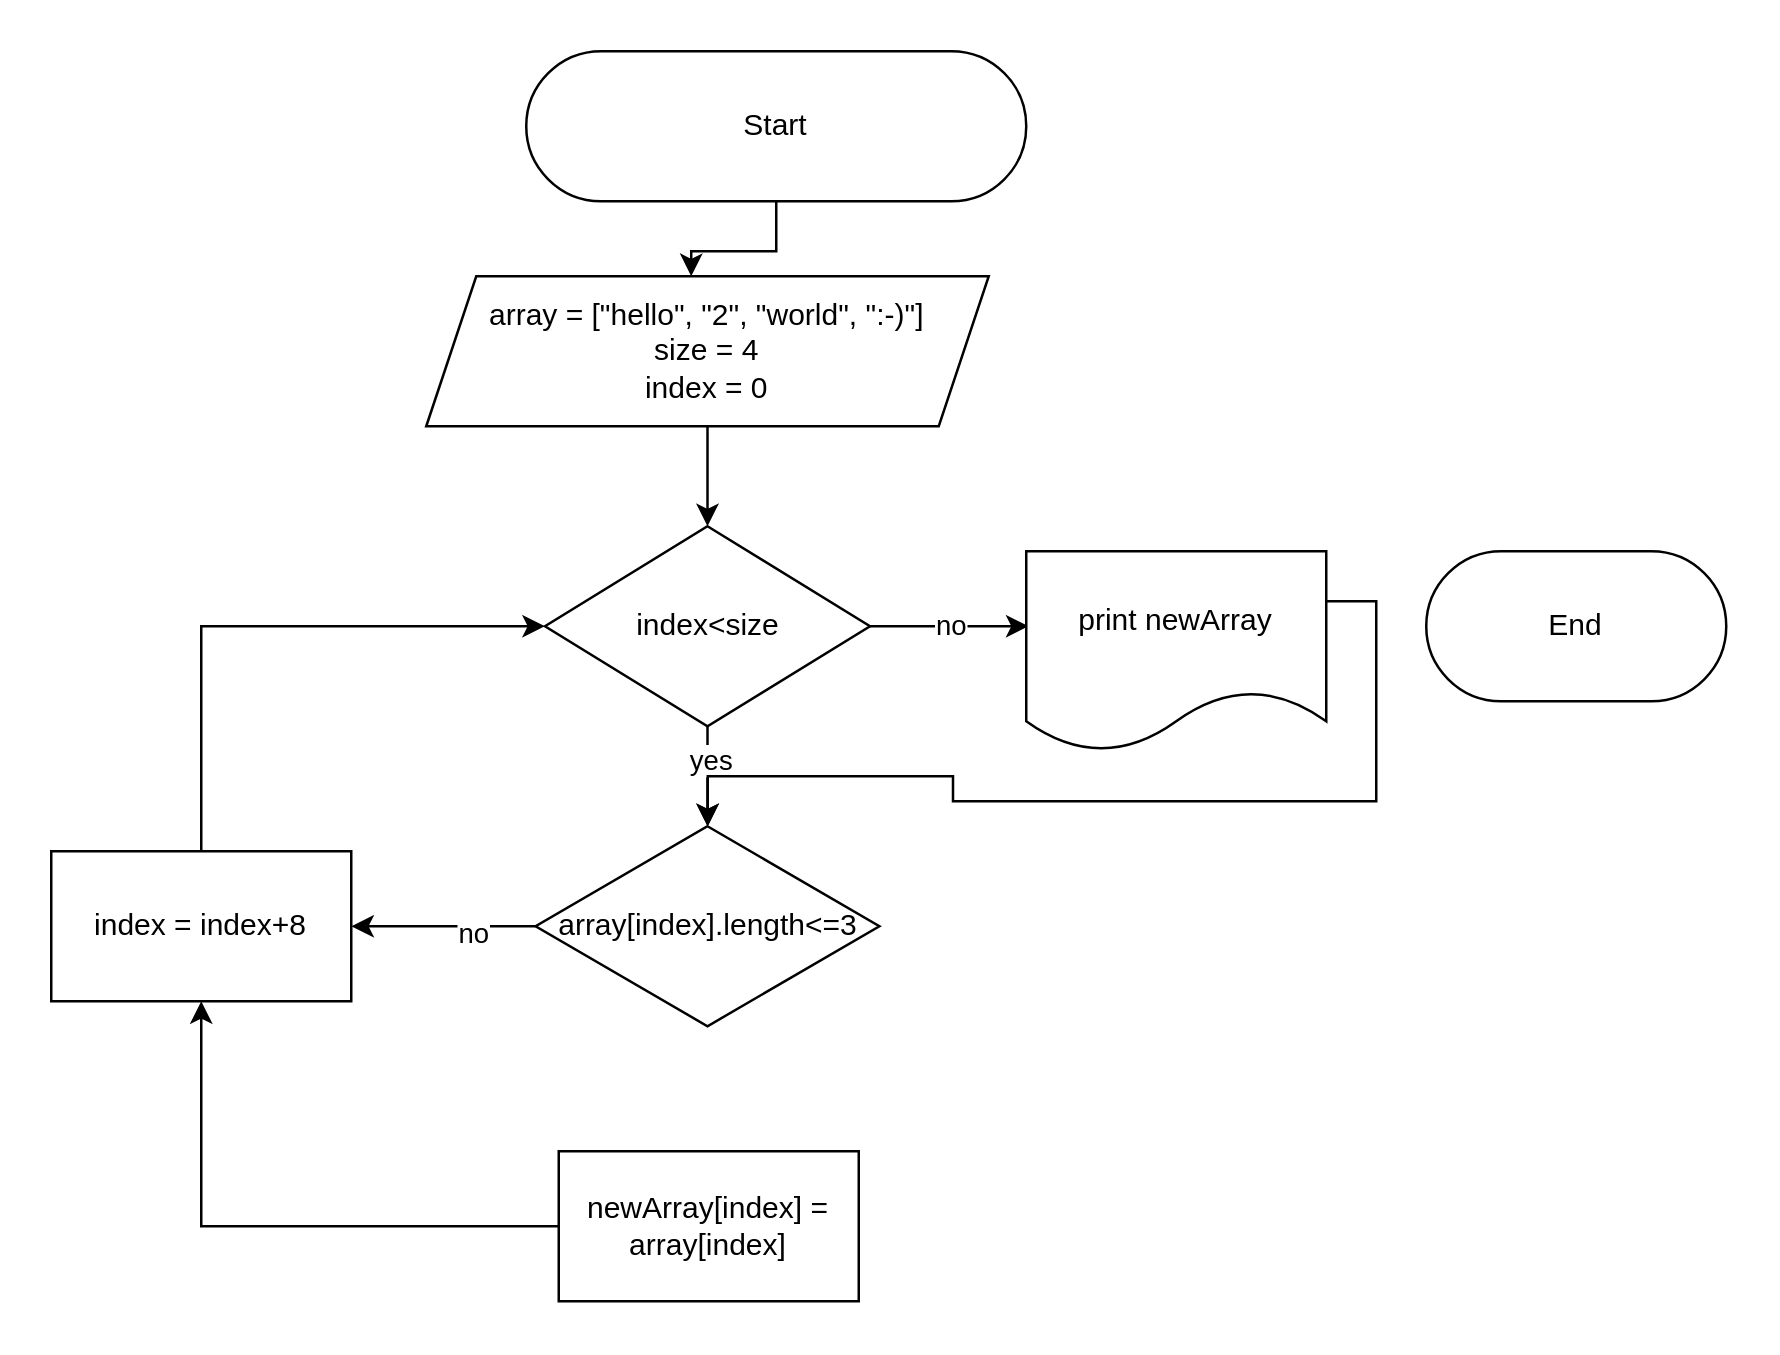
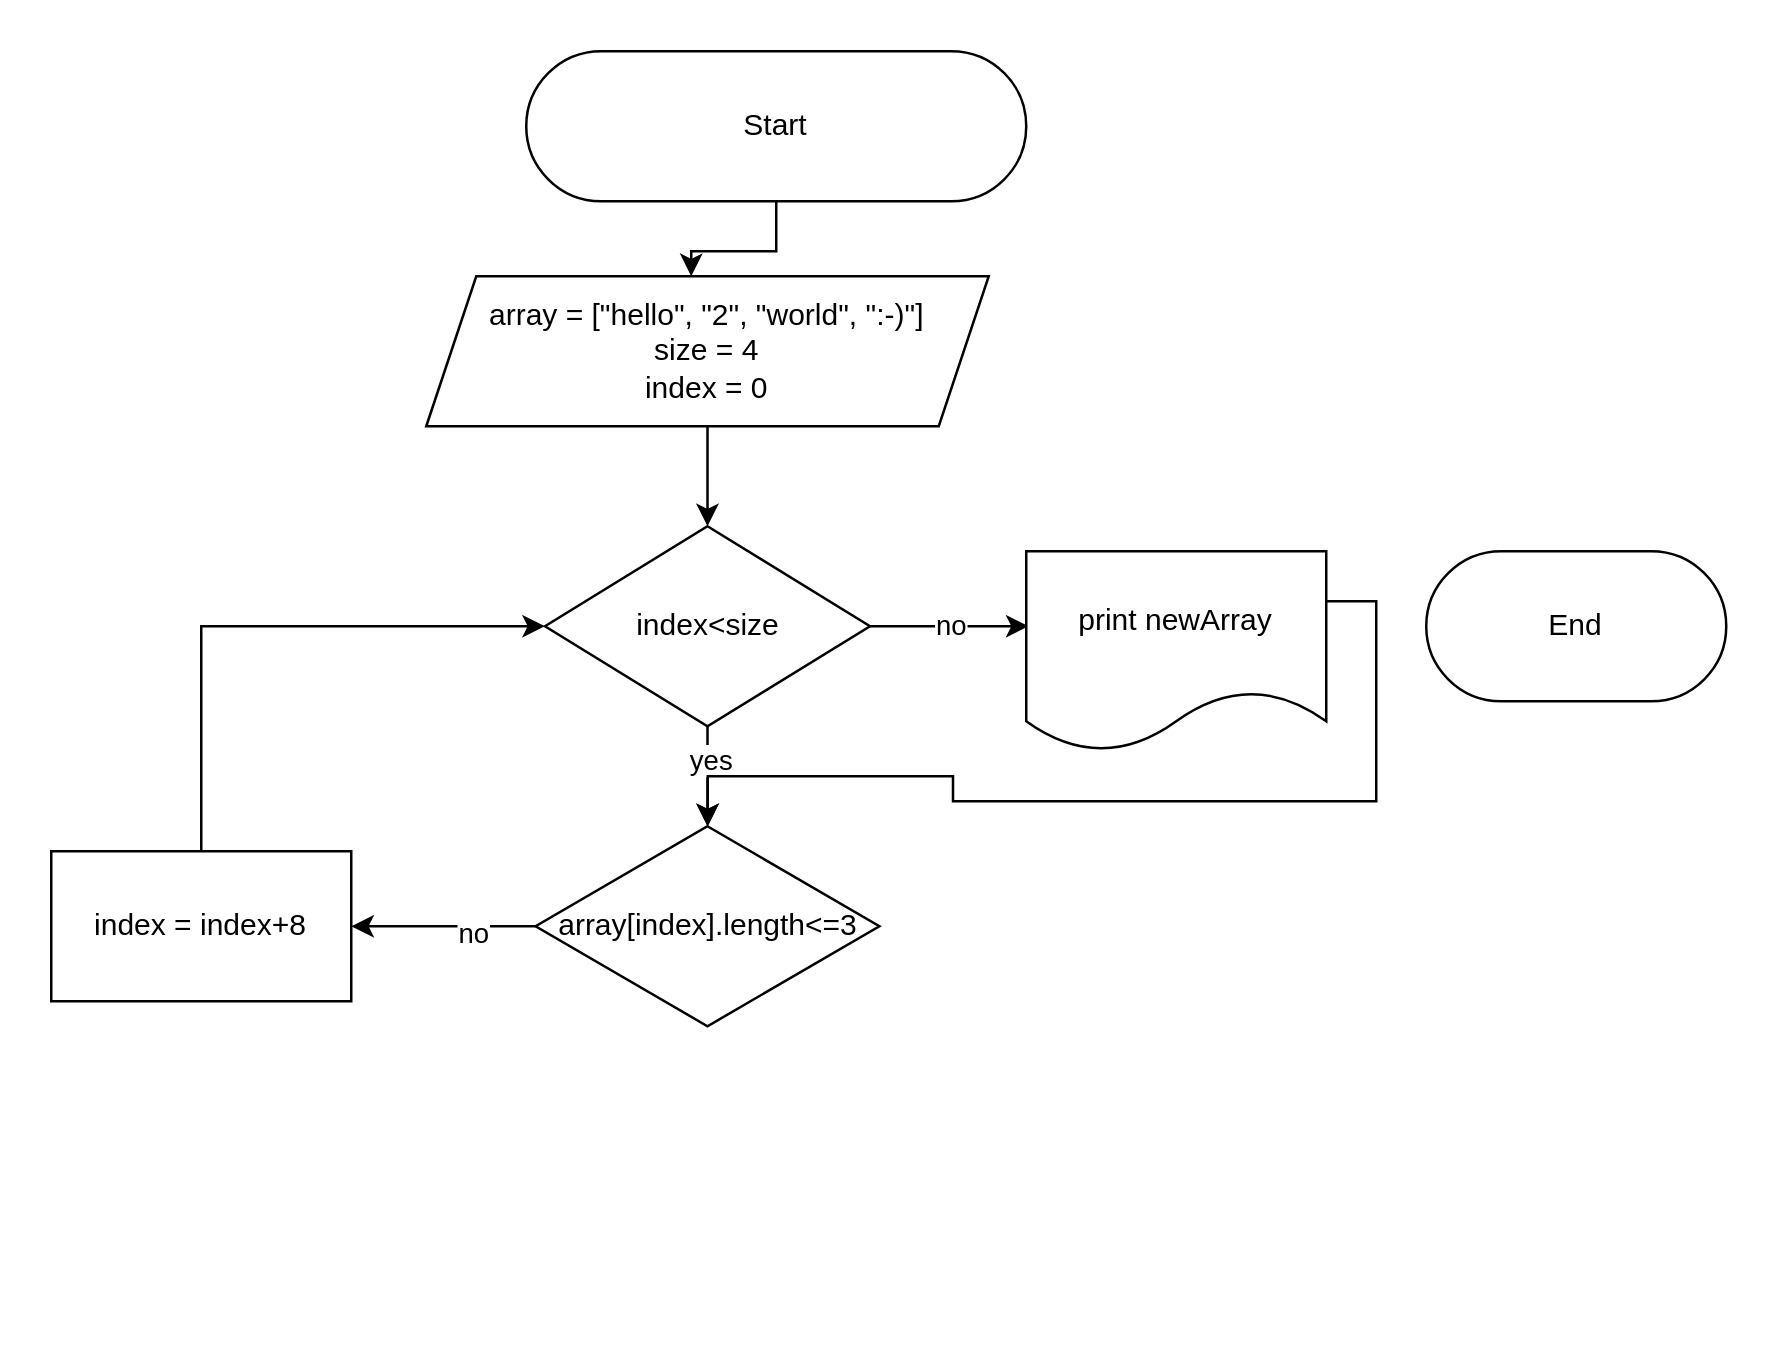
  <mxCell id="0" />
  <mxCell id="1" parent="0" />
  <mxCell id="2" style="edgeStyle=orthogonalEdgeStyle;rounded=0;orthogonalLoop=1;jettySize=auto;html=1;exitX=0.5;exitY=1;exitDx=0;exitDy=0;entryX=0.471;entryY=0;entryDx=0;entryDy=0;entryPerimeter=0;" edge="1" parent="1" source="3" target="5"><mxGeometry relative="1" as="geometry" /></mxCell>
  <mxCell id="3" value="Start" style="rounded=1;whiteSpace=wrap;html=1;arcSize=50;" vertex="1" parent="1"><mxGeometry x="210" y="20" width="200" height="60" as="geometry" /></mxCell>
  <mxCell id="4" style="edgeStyle=orthogonalEdgeStyle;rounded=0;orthogonalLoop=1;jettySize=auto;html=1;exitX=0.5;exitY=1;exitDx=0;exitDy=0;entryX=0.5;entryY=0;entryDx=0;entryDy=0;" edge="1" parent="1" source="5" target="9"><mxGeometry relative="1" as="geometry" /></mxCell>
  <mxCell id="5" value="array = [&quot;hello&quot;, &quot;2&quot;, &quot;world&quot;, &quot;:-)&quot;]&lt;br&gt;size = 4&lt;br&gt;index = 0" style="shape=parallelogram;perimeter=parallelogramPerimeter;whiteSpace=wrap;html=1;fixedSize=1;" vertex="1" parent="1"><mxGeometry x="170" y="110" width="225" height="60" as="geometry" /></mxCell>
  <mxCell id="6" style="edgeStyle=orthogonalEdgeStyle;rounded=0;orthogonalLoop=1;jettySize=auto;html=1;exitX=0.5;exitY=1;exitDx=0;exitDy=0;entryX=0.5;entryY=0;entryDx=0;entryDy=0;" edge="1" parent="1" source="9" target="12"><mxGeometry relative="1" as="geometry" /></mxCell>
  <mxCell id="7" value="yes" style="edgeLabel;html=1;align=center;verticalAlign=middle;resizable=0;points=[];" vertex="1" connectable="0" parent="6"><mxGeometry x="-0.35" y="1" relative="1" as="geometry"><mxPoint as="offset" /></mxGeometry></mxCell>
  <mxCell id="8" value="no" style="edgeStyle=orthogonalEdgeStyle;rounded=0;orthogonalLoop=1;jettySize=auto;html=1;exitX=1;exitY=0.5;exitDx=0;exitDy=0;entryX=0.008;entryY=0.375;entryDx=0;entryDy=0;entryPerimeter=0;" edge="1" parent="1" source="9" target="18"><mxGeometry relative="1" as="geometry" /></mxCell>
  <mxCell id="9" value="index&amp;lt;size" style="rhombus;whiteSpace=wrap;html=1;" vertex="1" parent="1"><mxGeometry x="217.5" y="210" width="130" height="80" as="geometry" /></mxCell>
  <mxCell id="10" style="edgeStyle=orthogonalEdgeStyle;rounded=0;orthogonalLoop=1;jettySize=auto;html=1;exitX=0;exitY=0.5;exitDx=0;exitDy=0;entryX=1;entryY=0.5;entryDx=0;entryDy=0;" edge="1" parent="1" source="12" target="16"><mxGeometry relative="1" as="geometry" /></mxCell>
  <mxCell id="11" value="no" style="edgeLabel;html=1;align=center;verticalAlign=middle;resizable=0;points=[];" vertex="1" connectable="0" parent="10"><mxGeometry x="-0.329" y="2" relative="1" as="geometry"><mxPoint as="offset" /></mxGeometry></mxCell>
  <mxCell id="12" value="array[index].length&amp;lt;=3" style="rhombus;whiteSpace=wrap;html=1;" vertex="1" parent="1"><mxGeometry x="213.75" y="330" width="137.5" height="80" as="geometry" /></mxCell>
- <mxCell id="13" style="edgeStyle=orthogonalEdgeStyle;rounded=0;orthogonalLoop=1;jettySize=auto;html=1;exitX=0;exitY=0.5;exitDx=0;exitDy=0;entryX=0.5;entryY=1;entryDx=0;entryDy=0;" edge="1" parent="1" source="14" target="16"><mxGeometry relative="1" as="geometry" /></mxCell>
- <mxCell id="14" value="newArray[index] = array[index]" style="rounded=0;whiteSpace=wrap;html=1;" vertex="1" parent="1"><mxGeometry x="223" y="460" width="120" height="60" as="geometry" /></mxCell>
  <mxCell id="15" style="edgeStyle=orthogonalEdgeStyle;rounded=0;orthogonalLoop=1;jettySize=auto;html=1;exitX=0.5;exitY=0;exitDx=0;exitDy=0;entryX=0;entryY=0.5;entryDx=0;entryDy=0;" edge="1" parent="1" source="16" target="9"><mxGeometry relative="1" as="geometry" /></mxCell>
  <mxCell id="16" value="index = index+8" style="rounded=0;whiteSpace=wrap;html=1;" vertex="1" parent="1"><mxGeometry x="20" y="340" width="120" height="60" as="geometry" /></mxCell>
  <mxCell id="17" style="edgeStyle=orthogonalEdgeStyle;rounded=0;orthogonalLoop=1;jettySize=auto;html=1;exitX=1;exitY=0.25;exitDx=0;exitDy=0;" edge="1" parent="1" source="18" target="12"><mxGeometry relative="1" as="geometry" /></mxCell>
  <mxCell id="18" value="print newArray" style="shape=document;whiteSpace=wrap;html=1;boundedLbl=1;" vertex="1" parent="1"><mxGeometry x="410" y="220" width="120" height="80" as="geometry" /></mxCell>
  <mxCell id="19" value="End" style="rounded=1;whiteSpace=wrap;html=1;arcSize=50;" vertex="1" parent="1"><mxGeometry x="570" y="220" width="120" height="60" as="geometry" /></mxCell>
